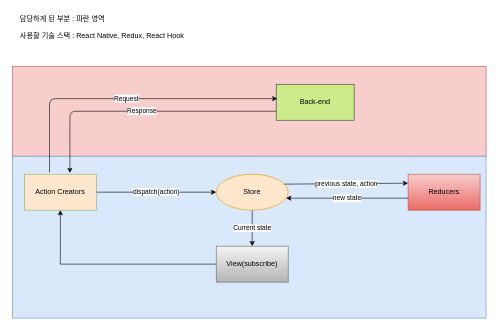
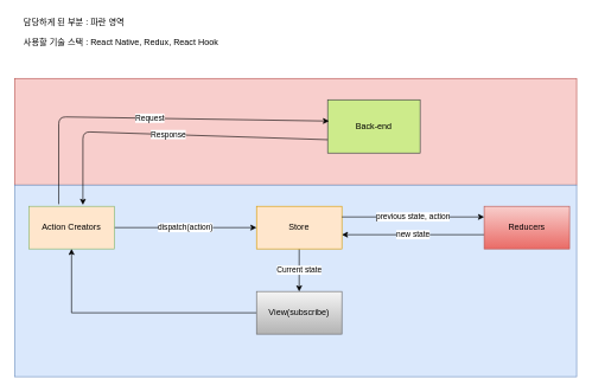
  <mxCell id="0" />
  <mxCell id="1" parent="0" />
  <mxCell id="2" value="" style="rounded=0;whiteSpace=wrap;html=1;fillColor=#f8cecc;strokeColor=#b85450;" vertex="1" parent="1"><mxGeometry x="20" y="110" width="790" height="150" as="geometry" /></mxCell>
  <mxCell id="3" value="" style="rounded=0;whiteSpace=wrap;html=1;fillColor=#dae8fc;strokeColor=#6c8ebf;" vertex="1" parent="1"><mxGeometry x="20" y="260" width="790" height="270" as="geometry" /></mxCell>
  <mxCell id="4" value="dispatch(action)" style="edgeStyle=orthogonalEdgeStyle;rounded=0;orthogonalLoop=1;jettySize=auto;html=1;entryX=0;entryY=0.5;entryDx=0;entryDy=0;" edge="1" parent="1" source="5" target="14"><mxGeometry relative="1" as="geometry" /></mxCell>
  <mxCell id="5" value="Action Creators" style="rounded=0;whiteSpace=wrap;html=1;fillColor=#ffe6cc;strokeColor=#82b366;" vertex="1" parent="1"><mxGeometry x="40" y="290" width="120" height="60" as="geometry" /></mxCell>
- <mxCell id="6" value="Back-end" style="rounded=0;whiteSpace=wrap;html=1;fillColor=#cdeb8b;strokeColor=#36393d;" vertex="1" parent="1"><mxGeometry x="460" y="140" width="130" height="60" as="geometry" /></mxCell>
+ <mxCell id="6" value="Back-end" style="rounded=0;whiteSpace=wrap;html=1;fillColor=#cdeb8b;strokeColor=#36393d;" vertex="1" parent="1"><mxGeometry x="460" y="140" width="130" height="75" as="geometry" /></mxCell>
  <mxCell id="7" value="Response" style="endArrow=classic;html=1;exitX=0;exitY=0.75;exitDx=0;exitDy=0;entryX=0.633;entryY=-0.033;entryDx=0;entryDy=0;entryPerimeter=0;" edge="1" parent="1" source="6" target="5"><mxGeometry width="50" height="50" relative="1" as="geometry"><mxPoint x="380" y="520" as="sourcePoint" /><mxPoint x="115" y="230" as="targetPoint" /><Array as="points"><mxPoint x="116" y="185" /></Array></mxGeometry></mxCell>
  <mxCell id="8" value="Request" style="endArrow=classic;html=1;entryX=0.015;entryY=0.4;entryDx=0;entryDy=0;entryPerimeter=0;exitX=0.35;exitY=-0.05;exitDx=0;exitDy=0;exitPerimeter=0;" edge="1" parent="1" source="5" target="6"><mxGeometry width="50" height="50" relative="1" as="geometry"><mxPoint x="90" y="250" as="sourcePoint" /><mxPoint x="460" y="70" as="targetPoint" /><Array as="points"><mxPoint x="82" y="164" /></Array></mxGeometry></mxCell>
  <mxCell id="9" style="edgeStyle=orthogonalEdgeStyle;rounded=0;orthogonalLoop=1;jettySize=auto;html=1;exitX=0;exitY=0.5;exitDx=0;exitDy=0;" edge="1" parent="1" source="10" target="5"><mxGeometry relative="1" as="geometry" /></mxCell>
  <mxCell id="10" value="View(subscribe)" style="rounded=0;whiteSpace=wrap;html=1;gradientColor=#b3b3b3;fillColor=#f5f5f5;strokeColor=#666666;" vertex="1" parent="1"><mxGeometry x="360" y="410" width="120" height="60" as="geometry" /></mxCell>
  <mxCell id="11" value="new state" style="edgeStyle=orthogonalEdgeStyle;rounded=0;orthogonalLoop=1;jettySize=auto;html=1;" edge="1" parent="1" source="12" target="14"><mxGeometry relative="1" as="geometry"><Array as="points"><mxPoint x="560" y="330" /><mxPoint x="560" y="330" /></Array></mxGeometry></mxCell>
  <mxCell id="12" value="Reducers" style="rounded=0;whiteSpace=wrap;html=1;gradientColor=#ea6b66;fillColor=#f8cecc;strokeColor=#b85450;" vertex="1" parent="1"><mxGeometry x="680" y="290" width="120" height="60" as="geometry" /></mxCell>
  <mxCell id="13" value="Current state" style="edgeStyle=orthogonalEdgeStyle;rounded=0;orthogonalLoop=1;jettySize=auto;html=1;" edge="1" parent="1" source="14" target="10"><mxGeometry relative="1" as="geometry" /></mxCell>
- <mxCell id="14" value="Store" style="ellipse;whiteSpace=wrap;html=1;fillColor=#ffe6cc;strokeColor=#d79b00;" vertex="1" parent="1"><mxGeometry x="360" y="290" width="120" height="60" as="geometry" /></mxCell>
+ <mxCell id="14" value="Store" style="rounded=0;whiteSpace=wrap;html=1;fillColor=#ffe6cc;strokeColor=#d79b00;" vertex="1" parent="1"><mxGeometry x="360" y="290" width="120" height="60" as="geometry" /></mxCell>
  <mxCell id="15" value="previous state, action" style="endArrow=classic;html=1;entryX=0;entryY=0.25;entryDx=0;entryDy=0;exitX=1;exitY=0.25;exitDx=0;exitDy=0;" edge="1" parent="1" source="14" target="12"><mxGeometry width="50" height="50" relative="1" as="geometry"><mxPoint x="380" y="510" as="sourcePoint" /><mxPoint x="430" y="460" as="targetPoint" /></mxGeometry></mxCell>
  <mxCell id="16" value="담당하게 된 부분 : 파란 영역&lt;br&gt;&lt;br&gt;사용할 기술 스택 : React Native, Redux, React Hook" style="text;html=1;strokeColor=none;fillColor=none;align=left;verticalAlign=middle;whiteSpace=wrap;rounded=0;" vertex="1" parent="1"><mxGeometry x="31" y="20" width="300" height="50" as="geometry" /></mxCell>
